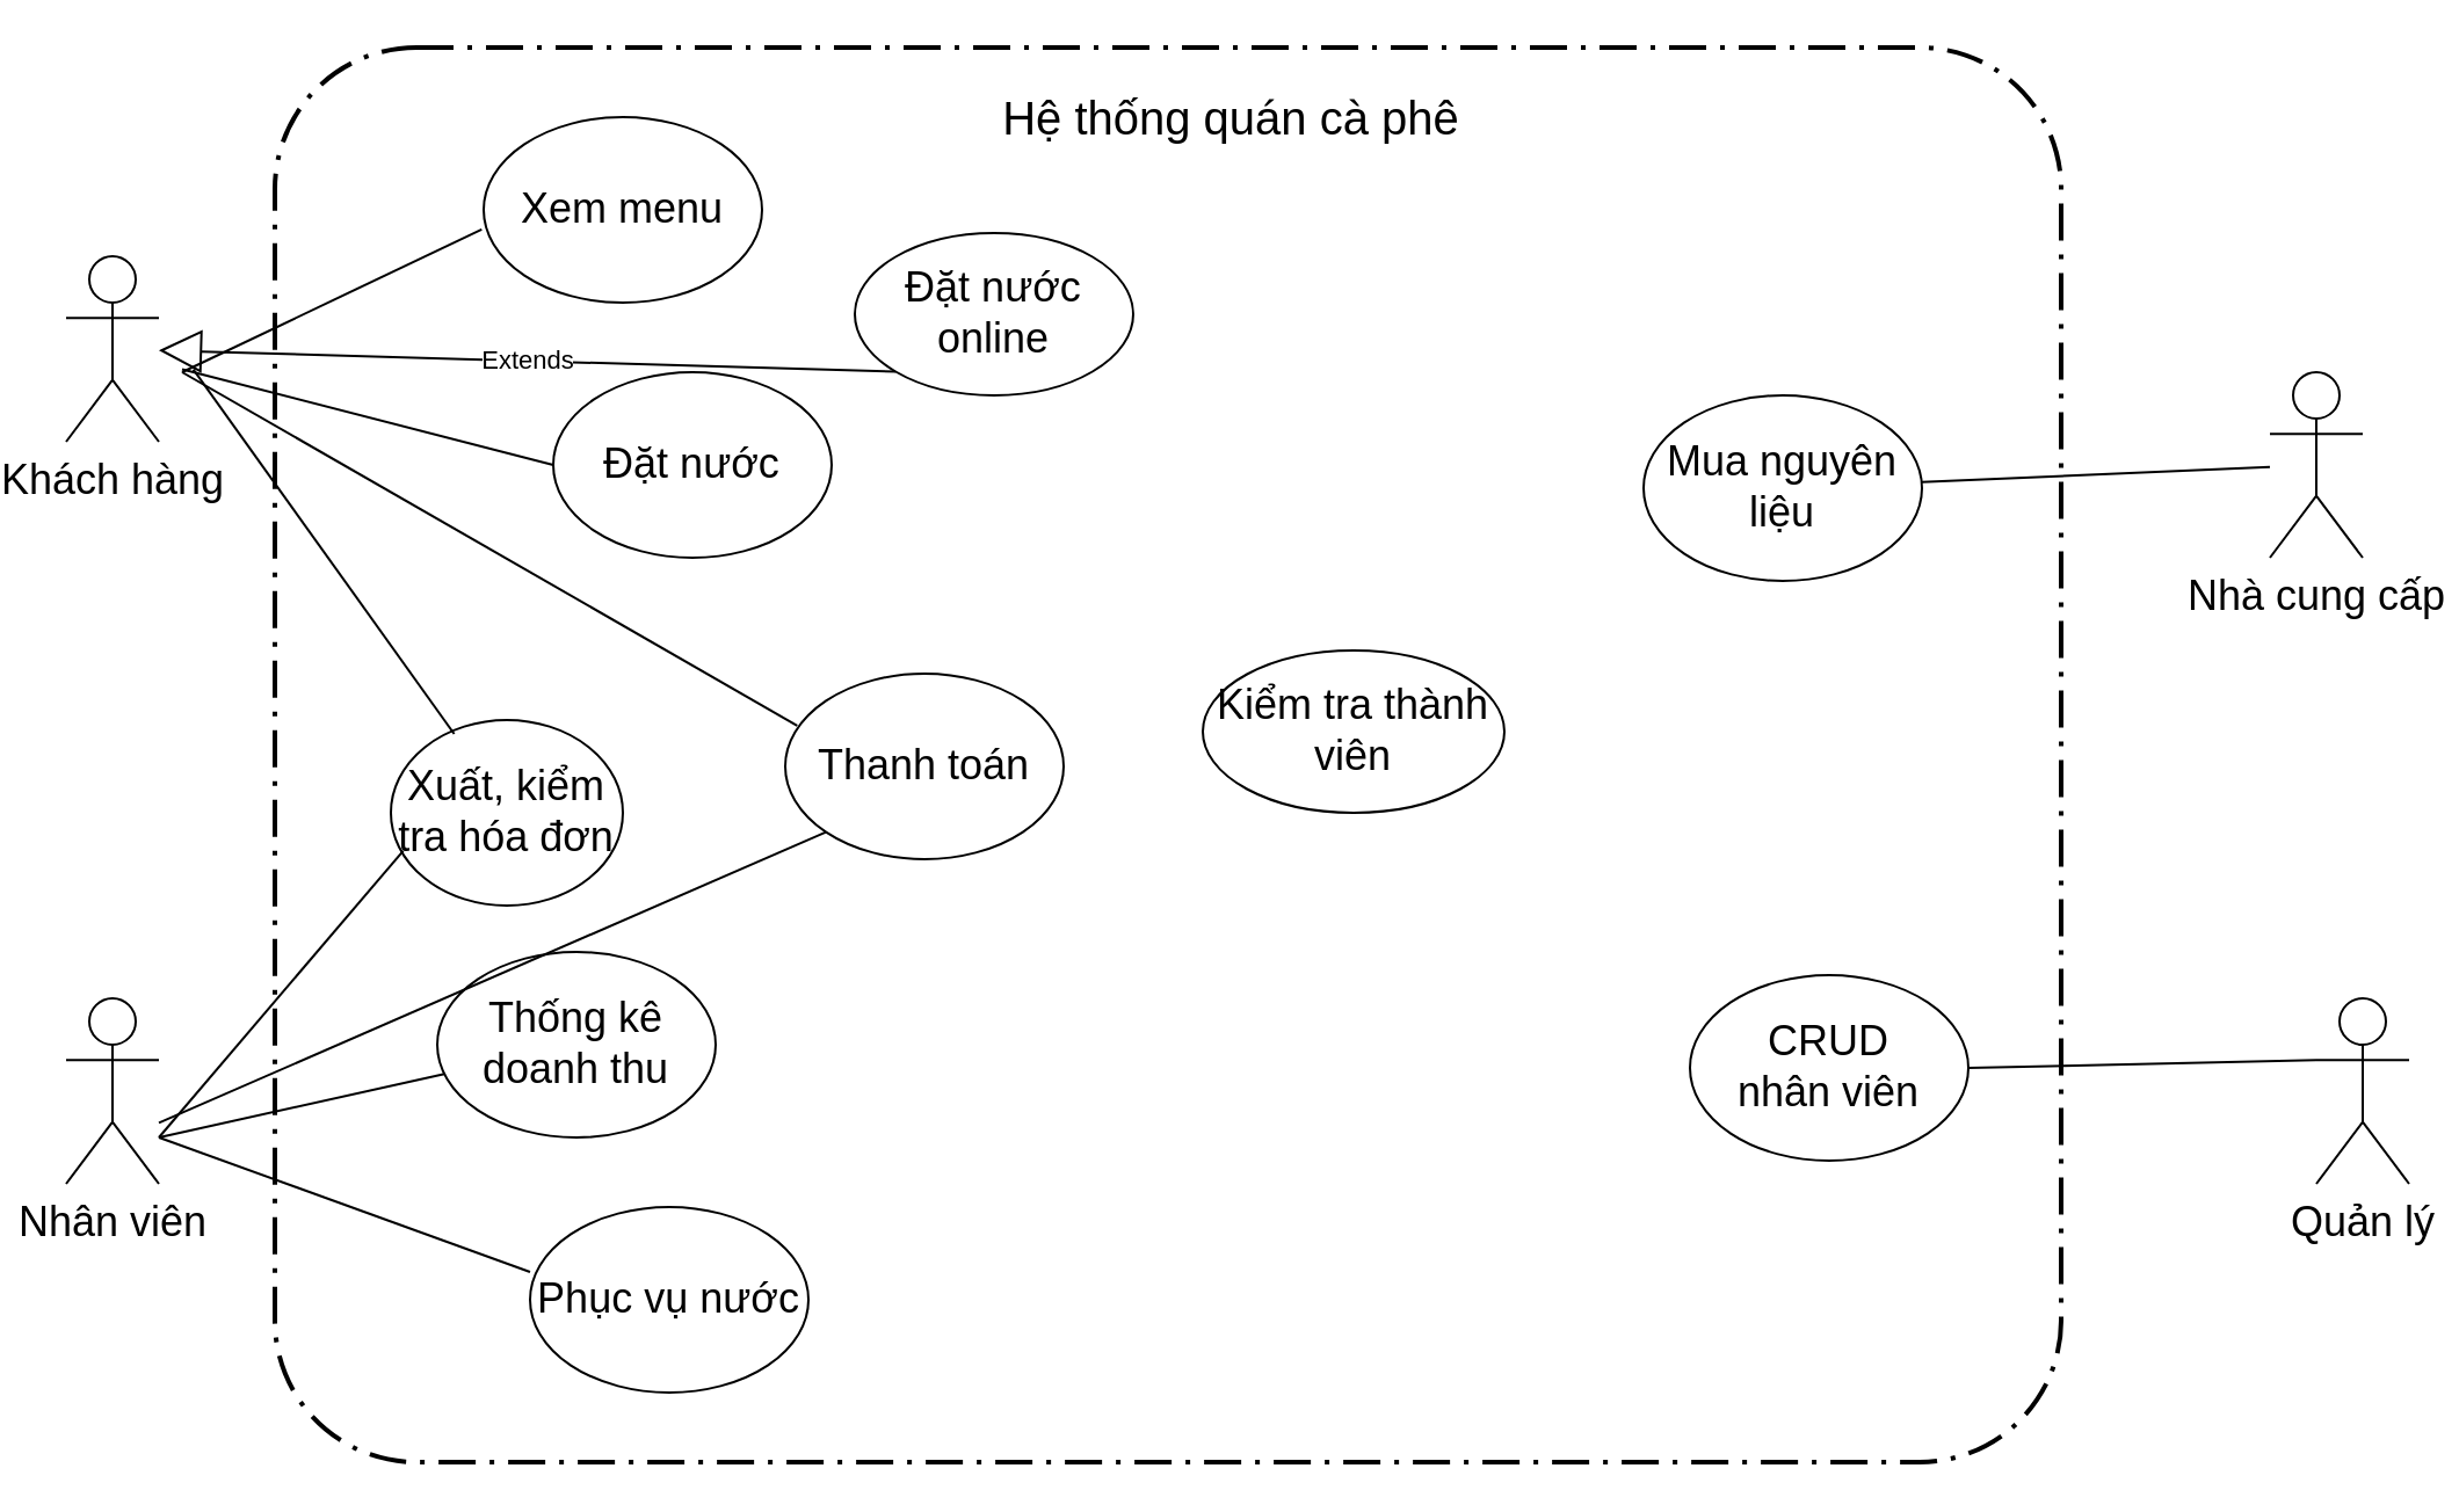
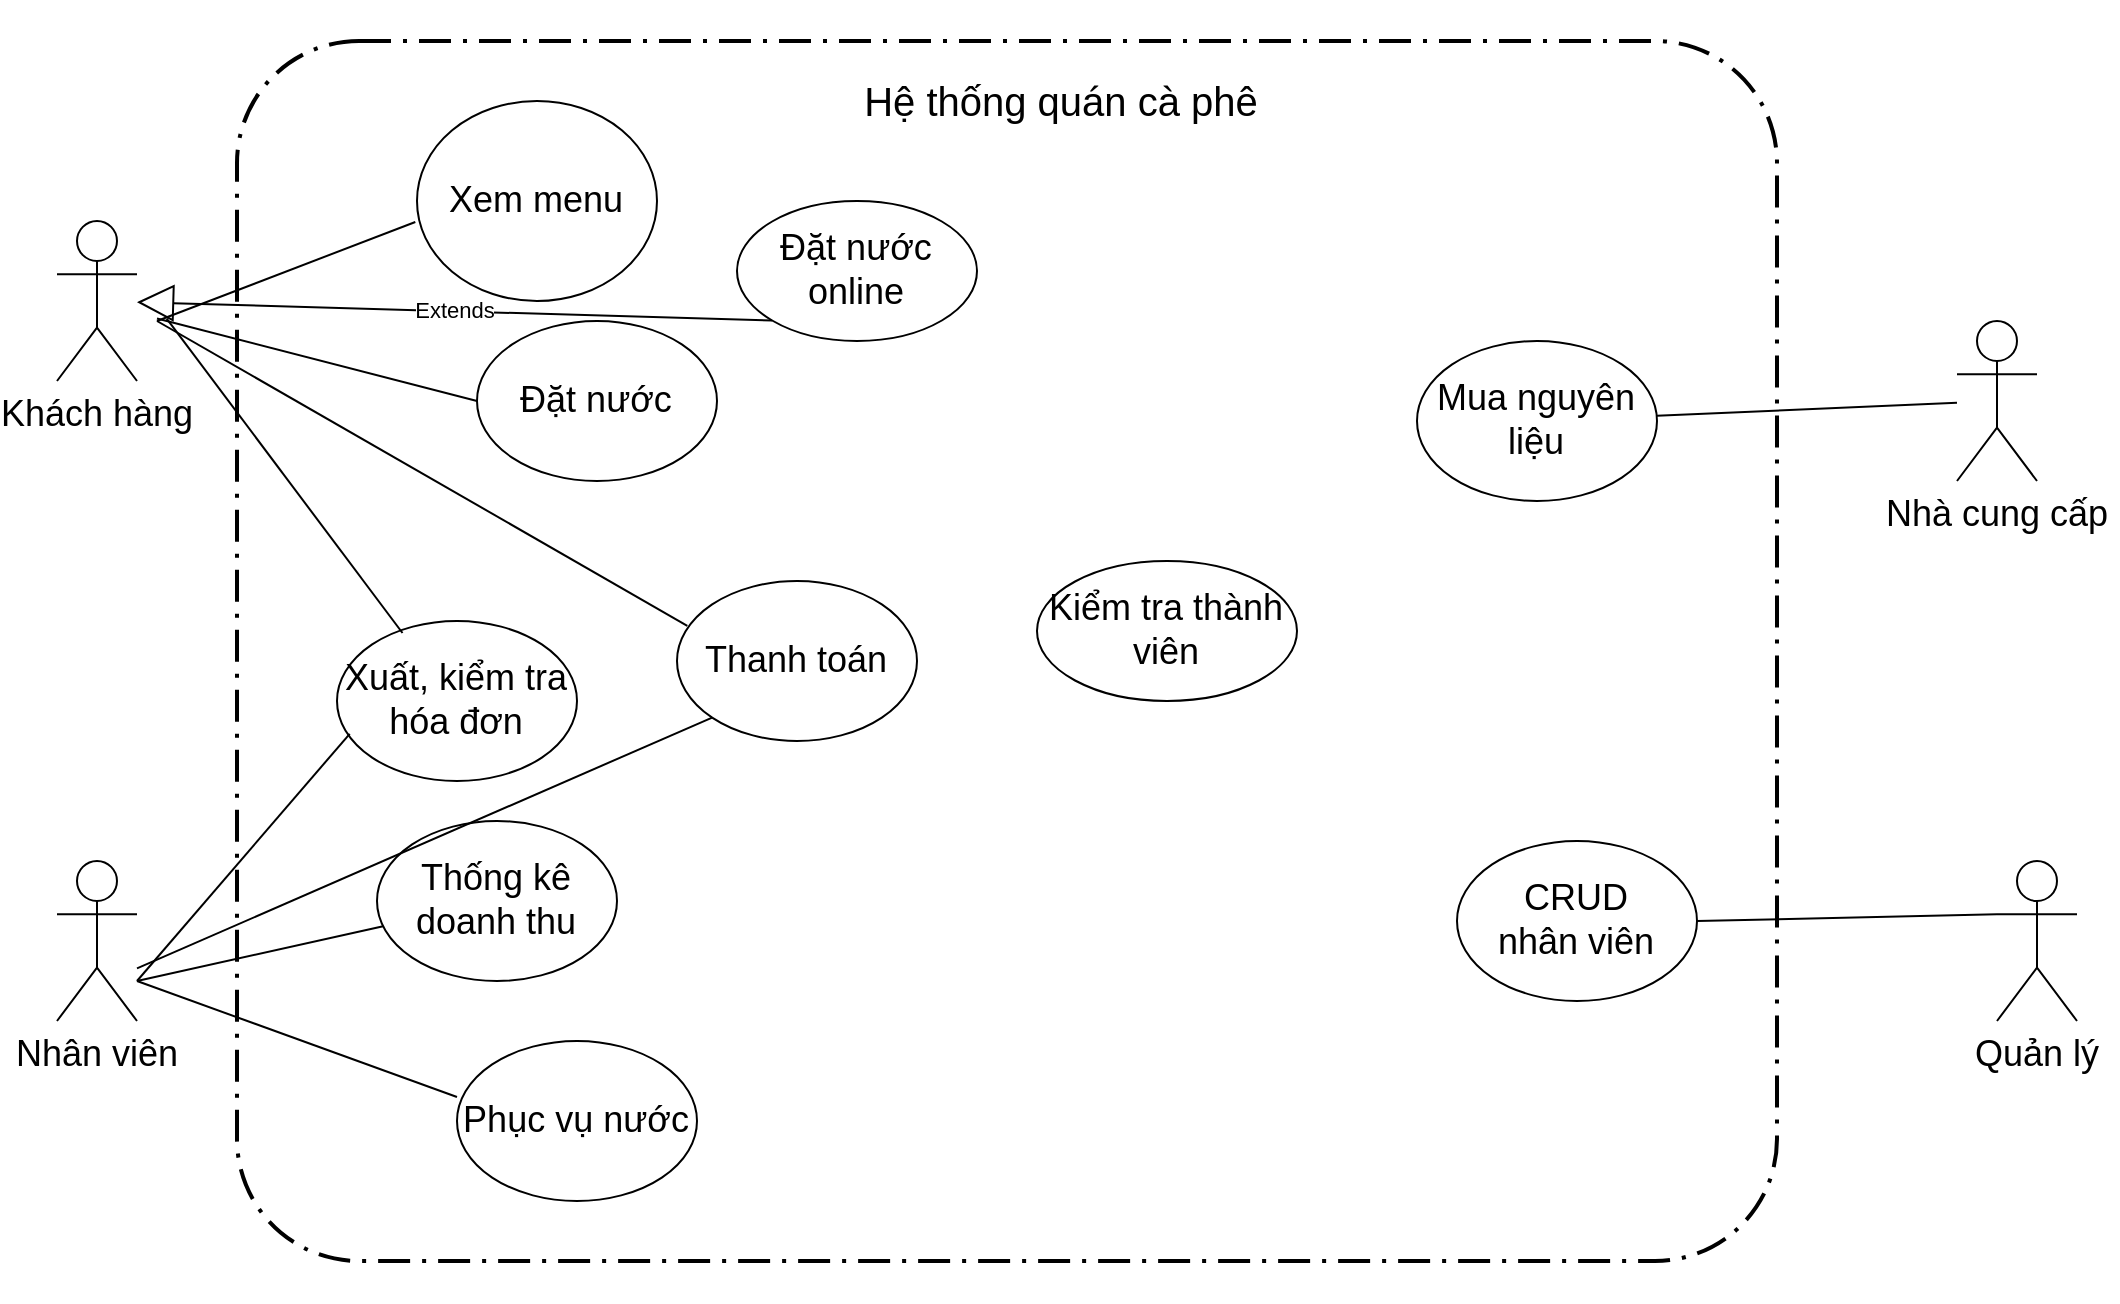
  <mxCell id="0" />
  <mxCell id="1" parent="0" />
  <mxCell id="2" value="&lt;font style=&quot;font-size: 18px&quot;&gt;Khách hàng&lt;/font&gt;" style="shape=umlActor;verticalLabelPosition=bottom;verticalAlign=top;html=1;" vertex="1" parent="1"><mxGeometry x="20" y="110" width="40" height="80" as="geometry" /></mxCell>
  <mxCell id="3" value="" style="rounded=1;arcSize=10;dashed=1;strokeColor=#000000;fillColor=none;gradientColor=none;dashPattern=8 3 1 3;strokeWidth=2;" vertex="1" parent="1"><mxGeometry x="110" y="20" width="770" height="610" as="geometry" /></mxCell>
  <mxCell id="4" value="&lt;font style=&quot;font-size: 20px&quot;&gt;Hệ thống quán cà phê&lt;/font&gt;" style="text;html=1;strokeColor=none;fillColor=none;align=center;verticalAlign=middle;whiteSpace=wrap;rounded=0;" vertex="1" parent="1"><mxGeometry x="400" y="40" width="245" height="20" as="geometry" /></mxCell>
- <mxCell id="5" value="&lt;font style=&quot;font-size: 18px&quot;&gt;Xem menu&lt;/font&gt;" style="ellipse;whiteSpace=wrap;html=1;" vertex="1" parent="1"><mxGeometry x="200" y="50" width="120" height="80" as="geometry" /></mxCell>
+ <mxCell id="5" value="&lt;font style=&quot;font-size: 18px&quot;&gt;Xem menu&lt;/font&gt;" style="ellipse;whiteSpace=wrap;html=1;" vertex="1" parent="1"><mxGeometry x="200" y="50" width="120" height="100" as="geometry" /></mxCell>
  <mxCell id="6" value="&lt;span style=&quot;font-size: 18px&quot;&gt;Đặt nước&lt;/span&gt;" style="ellipse;whiteSpace=wrap;html=1;" vertex="1" parent="1"><mxGeometry x="230" y="160" width="120" height="80" as="geometry" /></mxCell>
  <mxCell id="7" value="&lt;font style=&quot;font-size: 18px&quot;&gt;Phục vụ nước&lt;/font&gt;" style="ellipse;whiteSpace=wrap;html=1;" vertex="1" parent="1"><mxGeometry x="220" y="520" width="120" height="80" as="geometry" /></mxCell>
  <mxCell id="8" value="&lt;font style=&quot;font-size: 18px&quot;&gt;&lt;br&gt;Đặt nước online&lt;br&gt;&lt;br&gt;&lt;/font&gt;" style="ellipse;whiteSpace=wrap;html=1;" vertex="1" parent="1"><mxGeometry x="360" y="100" width="120" height="70" as="geometry" /></mxCell>
  <mxCell id="9" value="Extends" style="endArrow=block;endSize=16;endFill=0;html=1;exitX=0;exitY=1;exitDx=0;exitDy=0;" edge="1" parent="1" source="8" target="2"><mxGeometry width="160" relative="1" as="geometry"><mxPoint x="230" y="210" as="sourcePoint" /><mxPoint x="390" y="210" as="targetPoint" /></mxGeometry></mxCell>
  <mxCell id="10" value="&lt;span style=&quot;font-size: 18px&quot;&gt;Nhân viên&lt;/span&gt;" style="shape=umlActor;verticalLabelPosition=bottom;verticalAlign=top;html=1;" vertex="1" parent="1"><mxGeometry x="20" y="430" width="40" height="80" as="geometry" /></mxCell>
  <mxCell id="11" value="&lt;font style=&quot;font-size: 18px&quot;&gt;Thanh toán&lt;/font&gt;" style="ellipse;whiteSpace=wrap;html=1;" vertex="1" parent="1"><mxGeometry x="330" y="290" width="120" height="80" as="geometry" /></mxCell>
  <mxCell id="12" value="&lt;font style=&quot;font-size: 18px&quot;&gt;Kiểm tra thành viên&lt;br&gt;&lt;/font&gt;" style="ellipse;whiteSpace=wrap;html=1;" vertex="1" parent="1"><mxGeometry x="510" y="280" width="130" height="70" as="geometry" /></mxCell>
  <mxCell id="13" value="&lt;font style=&quot;font-size: 18px&quot;&gt;Mua nguyên liệu&lt;/font&gt;" style="ellipse;whiteSpace=wrap;html=1;" vertex="1" parent="1"><mxGeometry x="700" y="170" width="120" height="80" as="geometry" /></mxCell>
  <mxCell id="14" value="&lt;font style=&quot;font-size: 18px&quot;&gt;Nhà cung cấp&lt;/font&gt;" style="shape=umlActor;verticalLabelPosition=bottom;verticalAlign=top;html=1;" vertex="1" parent="1"><mxGeometry x="970" y="160" width="40" height="80" as="geometry" /></mxCell>
  <mxCell id="15" value="" style="endArrow=none;html=1;entryX=-0.007;entryY=0.605;entryDx=0;entryDy=0;entryPerimeter=0;" edge="1" parent="1" target="5"><mxGeometry width="50" height="50" relative="1" as="geometry"><mxPoint x="70" y="160" as="sourcePoint" /><mxPoint x="430" y="260" as="targetPoint" /></mxGeometry></mxCell>
  <mxCell id="16" value="" style="endArrow=none;html=1;entryX=0;entryY=0.5;entryDx=0;entryDy=0;" edge="1" parent="1" target="6"><mxGeometry width="50" height="50" relative="1" as="geometry"><mxPoint x="70" y="158.705" as="sourcePoint" /><mxPoint x="229.16" y="148.4" as="targetPoint" /></mxGeometry></mxCell>
  <mxCell id="17" value="" style="endArrow=none;html=1;entryX=0.043;entryY=0.28;entryDx=0;entryDy=0;entryPerimeter=0;" edge="1" parent="1" target="11"><mxGeometry width="50" height="50" relative="1" as="geometry"><mxPoint x="70" y="160" as="sourcePoint" /><mxPoint x="290" y="291.29" as="targetPoint" /></mxGeometry></mxCell>
  <mxCell id="18" value="" style="endArrow=none;html=1;entryX=0;entryY=0.35;entryDx=0;entryDy=0;entryPerimeter=0;" edge="1" parent="1" target="7"><mxGeometry width="50" height="50" relative="1" as="geometry"><mxPoint x="60" y="489.995" as="sourcePoint" /><mxPoint x="315.16" y="602.4" as="targetPoint" /></mxGeometry></mxCell>
  <mxCell id="19" value="&lt;font style=&quot;font-size: 18px&quot;&gt;Thống kê doanh thu&lt;/font&gt;" style="ellipse;whiteSpace=wrap;html=1;" vertex="1" parent="1"><mxGeometry x="180" y="410" width="120" height="80" as="geometry" /></mxCell>
  <mxCell id="20" value="" style="endArrow=none;html=1;" edge="1" parent="1" target="19"><mxGeometry width="50" height="50" relative="1" as="geometry"><mxPoint x="60" y="490" as="sourcePoint" /><mxPoint x="315.16" y="582.4" as="targetPoint" /></mxGeometry></mxCell>
  <mxCell id="21" value="" style="endArrow=none;html=1;" edge="1" parent="1" source="14" target="13"><mxGeometry width="50" height="50" relative="1" as="geometry"><mxPoint x="470" y="18.705" as="sourcePoint" /><mxPoint x="673" y="100" as="targetPoint" /></mxGeometry></mxCell>
- <mxCell id="22" value="&lt;span style=&quot;font-size: 18px&quot;&gt;Xuất, kiểm tra hóa đơn&lt;/span&gt;" style="ellipse;whiteSpace=wrap;html=1;" vertex="1" parent="1"><mxGeometry x="160" y="310" width="100" height="80" as="geometry" /></mxCell>
+ <mxCell id="22" value="&lt;span style=&quot;font-size: 18px&quot;&gt;Xuất, kiểm tra hóa đơn&lt;/span&gt;" style="ellipse;whiteSpace=wrap;html=1;" vertex="1" parent="1"><mxGeometry x="160" y="310" width="120" height="80" as="geometry" /></mxCell>
  <mxCell id="23" value="" style="endArrow=none;html=1;entryX=0.273;entryY=0.075;entryDx=0;entryDy=0;entryPerimeter=0;" edge="1" parent="1" target="22"><mxGeometry width="50" height="50" relative="1" as="geometry"><mxPoint x="74.84" y="158.8" as="sourcePoint" /><mxPoint x="340" y="311.2" as="targetPoint" /></mxGeometry></mxCell>
  <mxCell id="24" value="" style="endArrow=none;html=1;entryX=0.053;entryY=0.705;entryDx=0;entryDy=0;entryPerimeter=0;" edge="1" parent="1" target="22"><mxGeometry width="50" height="50" relative="1" as="geometry"><mxPoint x="60" y="490" as="sourcePoint" /><mxPoint x="183.079" y="462.649" as="targetPoint" /></mxGeometry></mxCell>
  <mxCell id="25" value="&lt;font style=&quot;font-size: 18px&quot;&gt;CRUD&lt;br&gt;nhân viên&lt;br&gt;&lt;/font&gt;" style="ellipse;whiteSpace=wrap;html=1;" vertex="1" parent="1"><mxGeometry x="720" y="420" width="120" height="80" as="geometry" /></mxCell>
  <mxCell id="26" value="&lt;span style=&quot;font-size: 18px&quot;&gt;Quản lý&lt;/span&gt;" style="shape=umlActor;verticalLabelPosition=bottom;verticalAlign=top;html=1;" vertex="1" parent="1"><mxGeometry x="990" y="430" width="40" height="80" as="geometry" /></mxCell>
  <mxCell id="27" value="" style="endArrow=none;html=1;entryX=0;entryY=0.333;entryDx=0;entryDy=0;entryPerimeter=0;exitX=1;exitY=0.5;exitDx=0;exitDy=0;" edge="1" parent="1" source="25" target="26"><mxGeometry width="50" height="50" relative="1" as="geometry"><mxPoint x="580" y="609.995" as="sourcePoint" /><mxPoint x="740" y="668" as="targetPoint" /></mxGeometry></mxCell>
  <mxCell id="28" value="" style="endArrow=none;html=1;entryX=0;entryY=1;entryDx=0;entryDy=0;" edge="1" parent="1" target="11"><mxGeometry width="50" height="50" relative="1" as="geometry"><mxPoint x="60" y="483.68" as="sourcePoint" /><mxPoint x="183.079" y="456.329" as="targetPoint" /></mxGeometry></mxCell>
